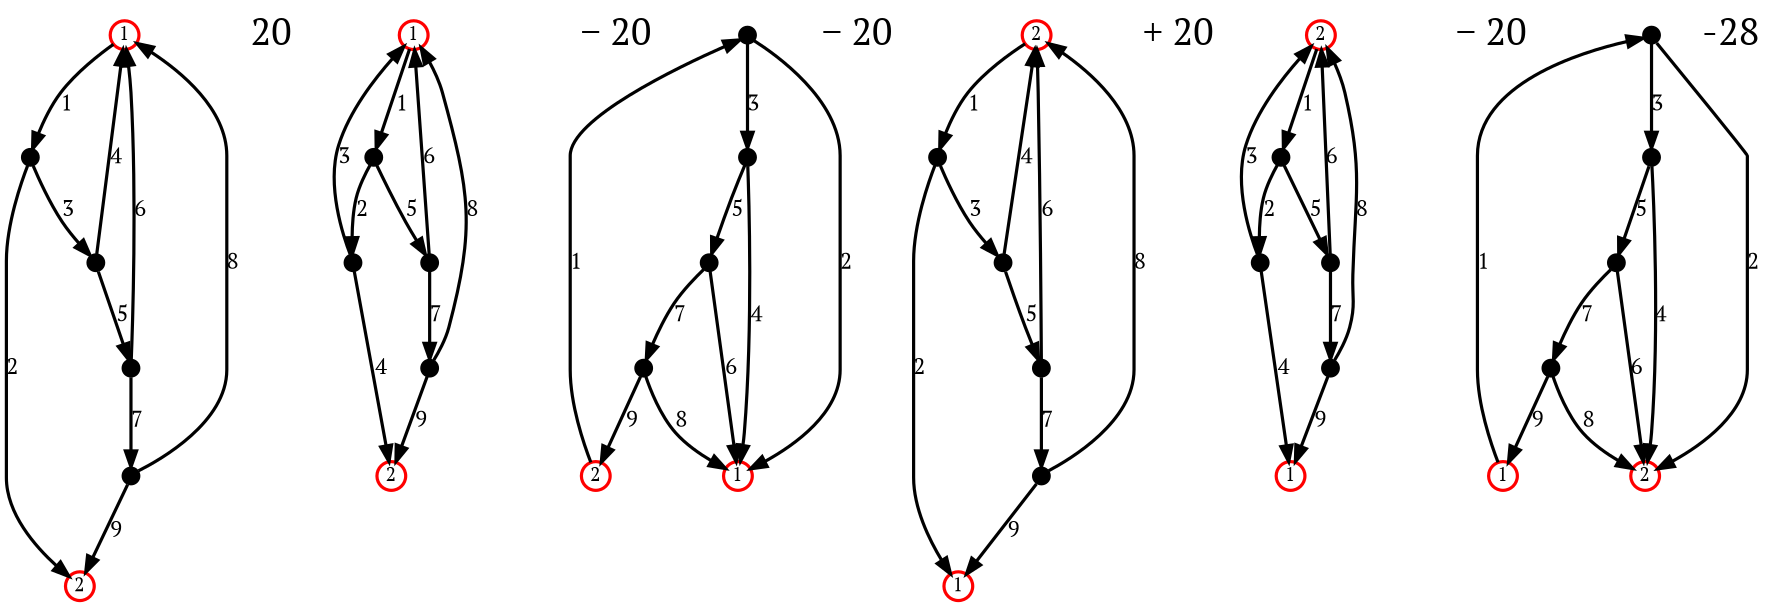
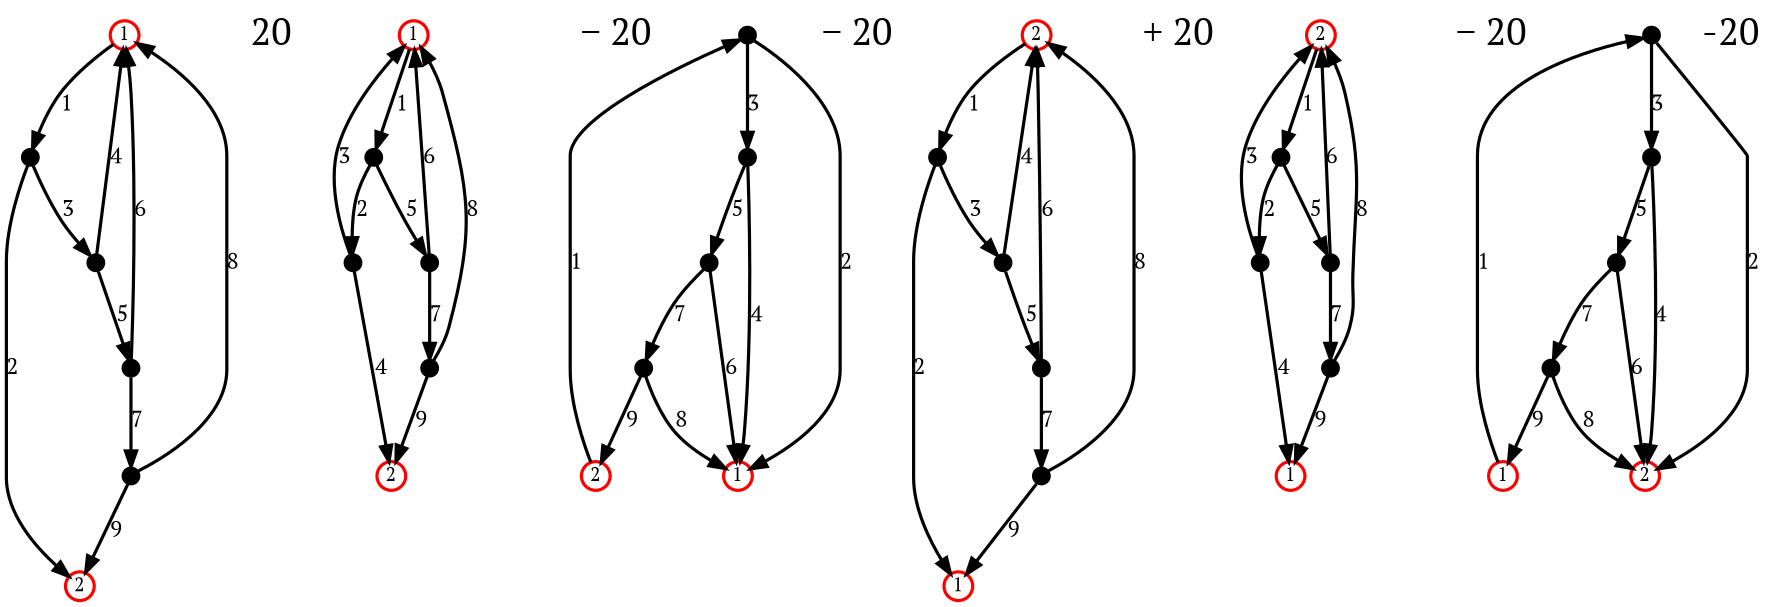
  digraph {
    fontname="PT Serif"
    node [shape=point fontname="PT Serif"]
    edge [order=1 penwidth=2.0 fontname="PT Serif"]
    n1 [color="#ff0000" extNr=1 fixedsize=True fontsize="12pt" label=1 penwidth="2pt" shape=circle width="0.25pt"]
    2 [width="0.15pt"]
    n3 [color="#ff0000" extNr=2 fixedsize=True fontsize="12pt" label=2 penwidth="2pt" shape=circle width="0.25pt"]
    3 [width="0.15pt"]
    4 [width="0.15pt"]
    5 [width="0.15pt"]
    n7 [fontsize="24pt" label=20 shape=plaintext]
    n8 [color="#ff0000" extNr=1 fixedsize=True fontsize="12pt" label=1 penwidth="2pt" shape=circle width="0.25pt"]
    10 [width="0.15pt"]
    n10 [color="#ff0000" extNr=2 fixedsize=True fontsize="12pt" label=2 penwidth="2pt" shape=circle width="0.25pt"]
    9 [width="0.15pt"]
    11 [width="0.15pt"]
    12 [width="0.15pt"]
    n14 [fontsize="24pt" label="− 20" shape=plaintext]
    n15 [color="#ff0000" extNr=1 fixedsize=True fontsize="12pt" label=1 penwidth="2pt" shape=circle width="0.25pt"]
    n16 [color="#ff0000" extNr=2 fixedsize=True fontsize="12pt" label=2 penwidth="2pt" shape=circle width="0.25pt"]
    16 [width="0.15pt"]
    17 [width="0.15pt"]
    18 [width="0.15pt"]
    19 [width="0.15pt"]
    n21 [fontsize="24pt" label="− 20" shape=plaintext]
    n22 [color="#ff0000" extNr=2 fixedsize=True fontsize="12pt" label=2 penwidth="2pt" shape=circle width="0.25pt"]
    23 [width="0.15pt"]
    n24 [color="#ff0000" extNr=1 fixedsize=True fontsize="12pt" label=1 penwidth="2pt" shape=circle width="0.25pt"]
    24 [width="0.15pt"]
    25 [width="0.15pt"]
    26 [width="0.15pt"]
    n28 [fontsize="24pt" label="+ 20" shape=plaintext]
    n29 [color="#ff0000" extNr=2 fixedsize=True fontsize="12pt" label=2 penwidth="2pt" shape=circle width="0.25pt"]
    31 [width="0.15pt"]
    n31 [color="#ff0000" extNr=1 fixedsize=True fontsize="12pt" label=1 penwidth="2pt" shape=circle width="0.25pt"]
    30 [width="0.15pt"]
    32 [width="0.15pt"]
    33 [width="0.15pt"]
    n35 [fontsize="24pt" label="− 20" shape=plaintext]
    n36 [color="#ff0000" extNr=2 fixedsize=True fontsize="12pt" label=2 penwidth="2pt" shape=circle width="0.25pt"]
    n37 [color="#ff0000" extNr=1 fixedsize=True fontsize="12pt" label=1 penwidth="2pt" shape=circle width="0.25pt"]
    37 [width="0.15pt"]
    38 [width="0.15pt"]
    39 [width="0.15pt"]
    40 [width="0.15pt"]
-   n42 [fontsize="24pt" label=-28 shape=plaintext]
+   n42 [fontsize="24pt" label=-20 shape=plaintext]
    n1 -> 2 [label=1]
    2 -> n3 [label=2 order=2]
    2 -> 3 [label=3 order=3]
    3 -> n1 [label=4 order=4]
    3 -> 4 [label=5 order=5]
    4 -> n1 [label=6 order=6]
    4 -> 5 [label=7 order=7]
    5 -> n1 [label=8 order=8]
    5 -> n3 [label=9 order=9]
    n8 -> 10 [label=1]
    10 -> 9 [label=2 order=2]
    10 -> 11 [label=5 order=5]
    9 -> n8 [label=3 order=3]
    9 -> n10 [label=4 order=4]
    11 -> n8 [label=6 order=6]
    11 -> 12 [label=7 order=7]
    12 -> n8 [label=8 order=8]
    12 -> n10 [label=9 order=9]
    n16 -> 16 [label=1]
    16 -> n15 [label=2 order=2]
    16 -> 17 [label=3 order=3]
    17 -> n15 [label=4 order=4]
    17 -> 18 [label=5 order=5]
    18 -> n15 [label=6 order=6]
    18 -> 19 [label=7 order=7]
    19 -> n15 [label=8 order=8]
    19 -> n16 [label=9 order=9]
    n22 -> 23 [label=1]
    23 -> n24 [label=2 order=2]
    23 -> 24 [label=3 order=3]
    24 -> n22 [label=4 order=4]
    24 -> 25 [label=5 order=5]
    25 -> n22 [label=6 order=6]
    25 -> 26 [label=7 order=7]
    26 -> n22 [label=8 order=8]
    26 -> n24 [label=9 order=9]
    n29 -> 31 [label=1]
    31 -> 30 [label=2 order=2]
    31 -> 32 [label=5 order=5]
    30 -> n29 [label=3 order=3]
    30 -> n31 [label=4 order=4]
    32 -> n29 [label=6 order=6]
    32 -> 33 [label=7 order=7]
    33 -> n29 [label=8 order=8]
    33 -> n31 [label=9 order=9]
    n37 -> 37 [label=1]
    37 -> n36 [label=2 order=2]
    37 -> 38 [label=3 order=3]
    38 -> n36 [label=4 order=4]
    38 -> 39 [label=5 order=5]
    39 -> n36 [label=6 order=6]
    39 -> 40 [label=7 order=7]
    40 -> n36 [label=8 order=8]
    40 -> n37 [label=9 order=9]
  }
